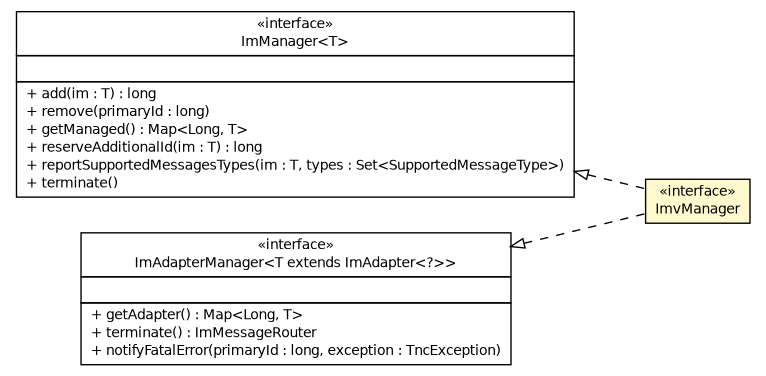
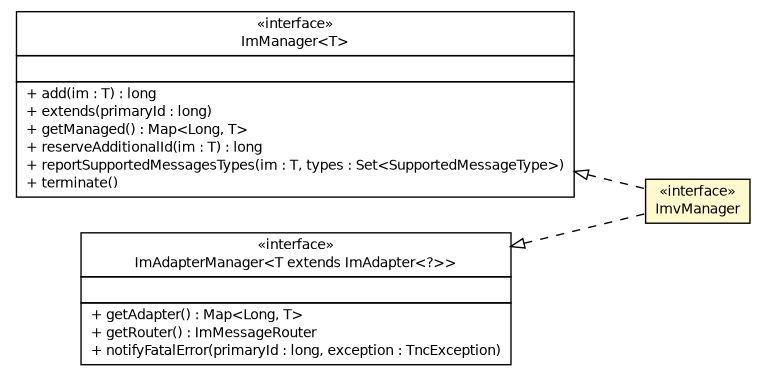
  digraph {
    nodesep=0.25
    rankdir=LR
    ranksep=0.5
    node [fontcolor=black fontname=Helvetica fontsize=10.0 shape=plaintext]
    edge [arrowtail=empty dir=back fontname=Helvetica fontsize=10 headport=p labelfontname=Helvetica labelfontsize=10 style=dashed tailport=p]
-   n1 [label=<<table title="de.hsbremen.tc.tnc.tnccs.im.manager.ImManager" border="0" cellborder="1" cellspacing="0" cellpadding="2" port="p" href="./ImManager.html"> 		<tr><td><table border="0" cellspacing="0" cellpadding="1"> <tr><td align="center" balign="center"> &#171;interface&#187; </td></tr> <tr><td align="center" balign="center"> ImManager&lt;T&gt; </td></tr> 		</table></td></tr> 		<tr><td><table border="0" cellspacing="0" cellpadding="1"> <tr><td align="left" balign="left">  </td></tr> 		</table></td></tr> 		<tr><td><table border="0" cellspacing="0" cellpadding="1"> <tr><td align="left" balign="left"> + add(im : T) : long </td></tr> <tr><td align="left" balign="left"> + remove(primaryId : long) </td></tr> <tr><td align="left" balign="left"> + getManaged() : Map&lt;Long, T&gt; </td></tr> <tr><td align="left" balign="left"> + reserveAdditionalId(im : T) : long </td></tr> <tr><td align="left" balign="left"> + reportSupportedMessagesTypes(im : T, types : Set&lt;SupportedMessageType&gt;) </td></tr> <tr><td align="left" balign="left"> + terminate() </td></tr> 		</table></td></tr> 		</table>>]
+   n1 [label=<<table title="de.hsbremen.tc.tnc.tnccs.im.manager.ImManager" border="0" cellborder="1" cellspacing="0" cellpadding="2" port="p" href="./ImManager.html"> 		<tr><td><table border="0" cellspacing="0" cellpadding="1"> <tr><td align="center" balign="center"> &#171;interface&#187; </td></tr> <tr><td align="center" balign="center"> ImManager&lt;T&gt; </td></tr> 		</table></td></tr> 		<tr><td><table border="0" cellspacing="0" cellpadding="1"> <tr><td align="left" balign="left">  </td></tr> 		</table></td></tr> 		<tr><td><table border="0" cellspacing="0" cellpadding="1"> <tr><td align="left" balign="left"> + add(im : T) : long </td></tr> <tr><td align="left" balign="left"> + extends(primaryId : long) </td></tr> <tr><td align="left" balign="left"> + getManaged() : Map&lt;Long, T&gt; </td></tr> <tr><td align="left" balign="left"> + reserveAdditionalId(im : T) : long </td></tr> <tr><td align="left" balign="left"> + reportSupportedMessagesTypes(im : T, types : Set&lt;SupportedMessageType&gt;) </td></tr> <tr><td align="left" balign="left"> + terminate() </td></tr> 		</table></td></tr> 		</table>>]
    n2 [label=<<table title="de.hsbremen.tc.tnc.tnccs.im.manager.ImvManager" border="0" cellborder="1" cellspacing="0" cellpadding="2" port="p" bgcolor="lemonChiffon" href="./ImvManager.html"> 		<tr><td><table border="0" cellspacing="0" cellpadding="1"> <tr><td align="center" balign="center"> &#171;interface&#187; </td></tr> <tr><td align="center" balign="center"> ImvManager </td></tr> 		</table></td></tr> 		</table>>]
-   n3 [label=<<table title="de.hsbremen.tc.tnc.tnccs.im.manager.ImAdapterManager" border="0" cellborder="1" cellspacing="0" cellpadding="2" port="p" href="./ImAdapterManager.html"> 		<tr><td><table border="0" cellspacing="0" cellpadding="1"> <tr><td align="center" balign="center"> &#171;interface&#187; </td></tr> <tr><td align="center" balign="center"> ImAdapterManager&lt;T extends ImAdapter&lt;?&gt;&gt; </td></tr> 		</table></td></tr> 		<tr><td><table border="0" cellspacing="0" cellpadding="1"> <tr><td align="left" balign="left">  </td></tr> 		</table></td></tr> 		<tr><td><table border="0" cellspacing="0" cellpadding="1"> <tr><td align="left" balign="left"> + getAdapter() : Map&lt;Long, T&gt; </td></tr> <tr><td align="left" balign="left"> + terminate() : ImMessageRouter </td></tr> <tr><td align="left" balign="left"> + notifyFatalError(primaryId : long, exception : TncException) </td></tr> 		</table></td></tr> 		</table>>]
+   n3 [label=<<table title="de.hsbremen.tc.tnc.tnccs.im.manager.ImAdapterManager" border="0" cellborder="1" cellspacing="0" cellpadding="2" port="p" href="./ImAdapterManager.html"> 		<tr><td><table border="0" cellspacing="0" cellpadding="1"> <tr><td align="center" balign="center"> &#171;interface&#187; </td></tr> <tr><td align="center" balign="center"> ImAdapterManager&lt;T extends ImAdapter&lt;?&gt;&gt; </td></tr> 		</table></td></tr> 		<tr><td><table border="0" cellspacing="0" cellpadding="1"> <tr><td align="left" balign="left">  </td></tr> 		</table></td></tr> 		<tr><td><table border="0" cellspacing="0" cellpadding="1"> <tr><td align="left" balign="left"> + getAdapter() : Map&lt;Long, T&gt; </td></tr> <tr><td align="left" balign="left"> + getRouter() : ImMessageRouter </td></tr> <tr><td align="left" balign="left"> + notifyFatalError(primaryId : long, exception : TncException) </td></tr> 		</table></td></tr> 		</table>>]
    n1 -> n2
    n3 -> n2
  }
